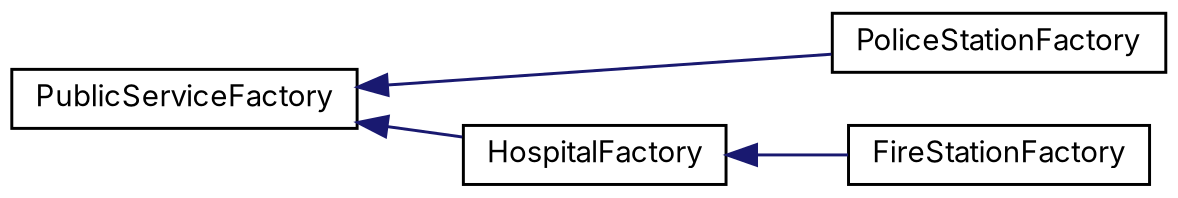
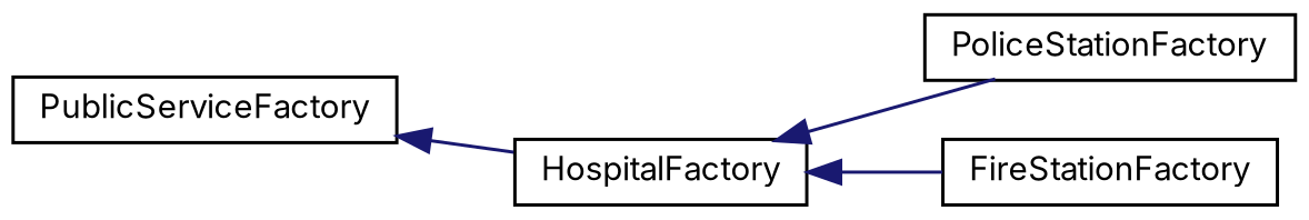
  digraph {
    fontname=Inter
    rankdir=LR
    node [color=black fillcolor=white fontname=Inter fontsize=10 shape=record style=filled]
    edge [color=midnightblue dir=back fontname=Inter fontsize=10 labelfontname=Helvetica labelfontsize=10 style=solid]
    n1 [height=0.2 label=PublicServiceFactory width=0.4]
    n2 [height=0.2 label=HospitalFactory width=0.4]
    n3 [height=0.2 label=PoliceStationFactory width=0.4]
    n4 [height=0.2 label=FireStationFactory width=0.4]
    n1 -> n2
-   n1 -> n3
+   n2 -> n3
    n2 -> n4
  }
